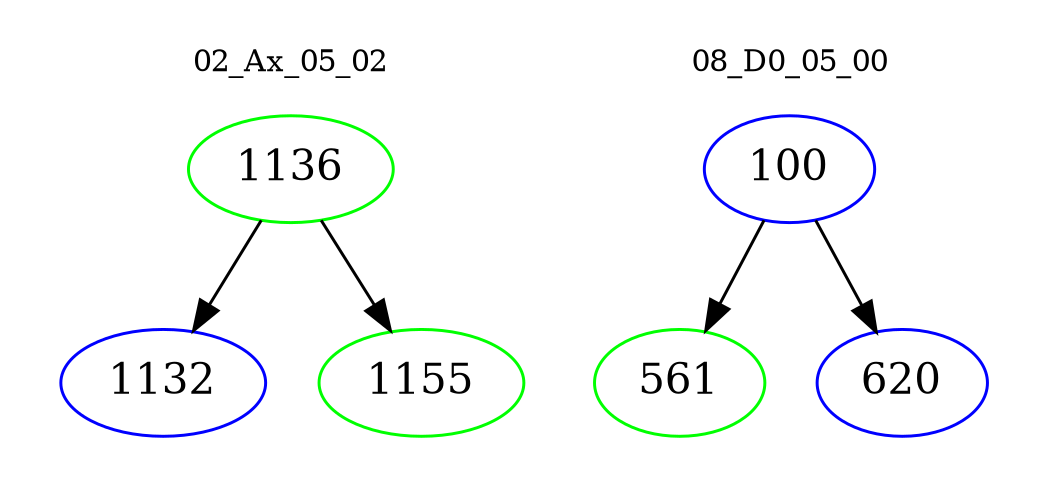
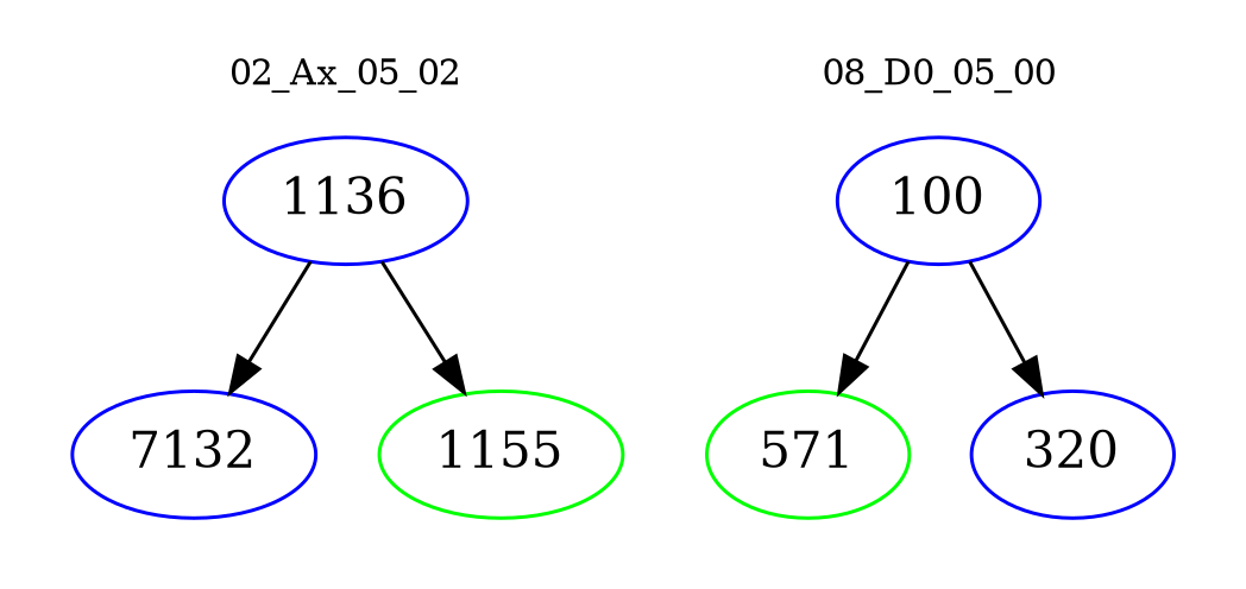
  digraph {
    node [color=blue]
    edge [color=black]
-   n1 [color=green label=1136]
-   n2 [label=1132]
+   n1 [label=1136]
+   n2 [label=7132]
    n3 [color=green label=1155]
    n4 [label=100]
-   n5 [color=green label=561]
-   n6 [label=620]
+   n5 [color=green label=571]
+   n6 [label=320]
    subgraph cluster_1 {
      color=white
      fontsize=10
      label="02_Ax_05_02"
      n1
      n2
      n3
    }
    subgraph cluster_2 {
      color=white
      fontsize=10
      label="08_D0_05_00"
      n4
      n5
      n6
    }
    n1 -> n2
    n1 -> n3
    n4 -> n5
    n4 -> n6
  }
